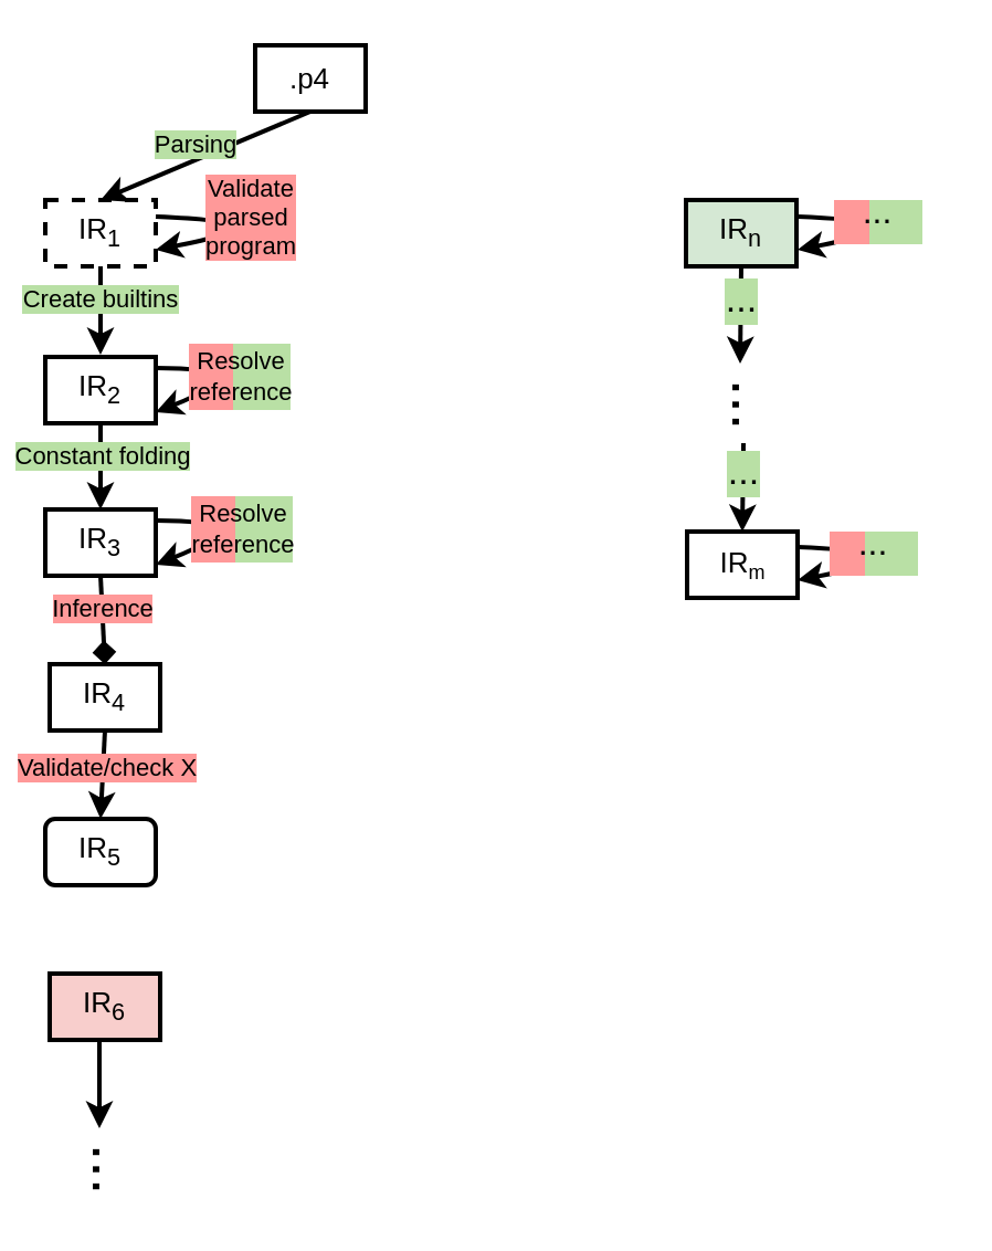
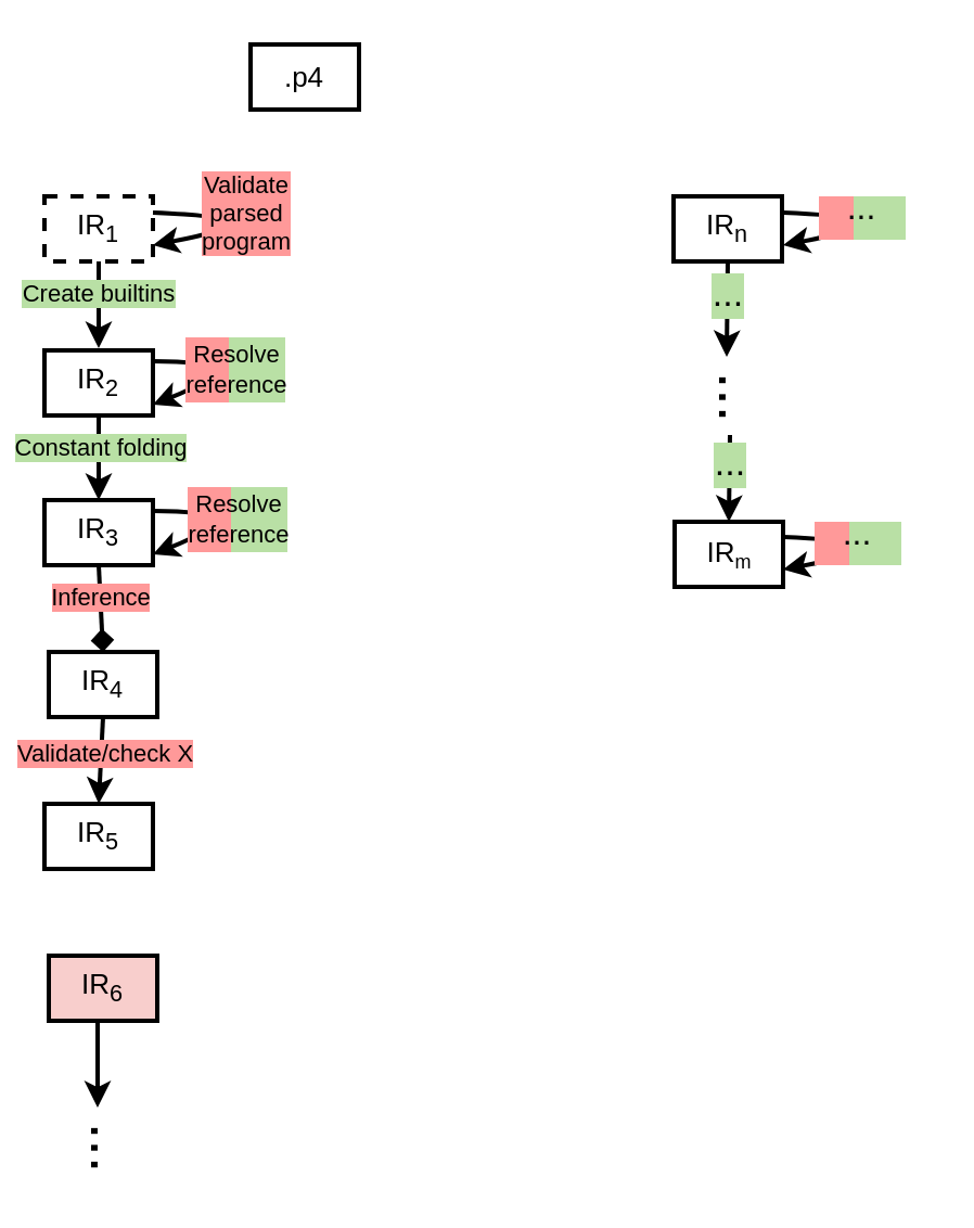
  <mxCell id="0" />
  <mxCell id="1" parent="0" />
  <mxCell id="2" value="" style="endArrow=classic;html=1;strokeWidth=2;exitX=1;exitY=0.25;exitDx=0;exitDy=0;curved=1;entryX=1;entryY=0.75;entryDx=0;entryDy=0;elbow=vertical;" edge="1" parent="1"><mxGeometry width="50" height="50" relative="1" as="geometry"><mxPoint x="70" y="235" as="sourcePoint" /><mxPoint x="70" y="255" as="targetPoint" /><Array as="points"><mxPoint x="120" y="235" /></Array></mxGeometry></mxCell>
  <mxCell id="3" value="" style="endArrow=classic;html=1;strokeWidth=2;exitX=1;exitY=0.25;exitDx=0;exitDy=0;curved=1;entryX=1;entryY=0.75;entryDx=0;entryDy=0;elbow=vertical;" edge="1" parent="1"><mxGeometry width="50" height="50" relative="1" as="geometry"><mxPoint x="70" y="166" as="sourcePoint" /><mxPoint x="70" y="186" as="targetPoint" /><Array as="points"><mxPoint x="120" y="166" /></Array></mxGeometry></mxCell>
  <mxCell id="4" value="&lt;font style=&quot;font-size: 13px;&quot;&gt;.p4&lt;/font&gt;" style="rounded=0;whiteSpace=wrap;html=1;strokeWidth=2;" vertex="1" parent="1"><mxGeometry x="115" y="20" width="50" height="30" as="geometry" /></mxCell>
  <mxCell id="5" value="&lt;font style=&quot;font-size: 13px;&quot;&gt;IR&lt;sub&gt;1&lt;/sub&gt;&lt;/font&gt;" style="rounded=0;whiteSpace=wrap;html=1;strokeWidth=2;dashed=1;" vertex="1" parent="1"><mxGeometry x="20" y="90" width="50" height="30" as="geometry" /></mxCell>
  <mxCell id="6" value="&lt;font style=&quot;font-size: 13px;&quot;&gt;IR&lt;sub&gt;2&lt;/sub&gt;&lt;/font&gt;" style="rounded=0;whiteSpace=wrap;html=1;strokeWidth=2;" vertex="1" parent="1"><mxGeometry x="20" y="161" width="50" height="30" as="geometry" /></mxCell>
  <mxCell id="7" value="&lt;font style=&quot;font-size: 13px;&quot;&gt;IR&lt;sub&gt;3&lt;/sub&gt;&lt;/font&gt;" style="rounded=0;whiteSpace=wrap;html=1;strokeWidth=2;" vertex="1" parent="1"><mxGeometry x="20" y="230" width="50" height="30" as="geometry" /></mxCell>
  <mxCell id="8" value="&lt;font style=&quot;font-size: 13px;&quot;&gt;IR&lt;sub&gt;4&lt;/sub&gt;&lt;/font&gt;" style="rounded=0;whiteSpace=wrap;html=1;strokeWidth=2;" vertex="1" parent="1"><mxGeometry x="22" y="300" width="50" height="30" as="geometry" /></mxCell>
- <mxCell id="9" value="&lt;span style=&quot;font-size: 13px;&quot;&gt;IR&lt;sub&gt;5&lt;/sub&gt;&lt;/span&gt;" style="whiteSpace=wrap;html=1;strokeWidth=2;rounded=1;" vertex="1" parent="1"><mxGeometry x="20" y="370" width="50" height="30" as="geometry" /></mxCell>
+ <mxCell id="9" value="&lt;span style=&quot;font-size: 13px;&quot;&gt;IR&lt;sub&gt;5&lt;/sub&gt;&lt;/span&gt;" style="rounded=0;whiteSpace=wrap;html=1;strokeWidth=2;" vertex="1" parent="1"><mxGeometry x="20" y="370" width="50" height="30" as="geometry" /></mxCell>
  <mxCell id="10" value="&lt;span style=&quot;font-size: 13px;&quot;&gt;IR&lt;sub&gt;6&lt;/sub&gt;&lt;/span&gt;" style="rounded=0;whiteSpace=wrap;html=1;strokeWidth=2;fillColor=#f8cecc;" vertex="1" parent="1"><mxGeometry x="22" y="440" width="50" height="30" as="geometry" /></mxCell>
- <mxCell id="11" value="" style="endArrow=classic;html=1;rounded=0;strokeWidth=2;exitX=0.5;exitY=1;exitDx=0;exitDy=0;entryX=0.5;entryY=0;entryDx=0;entryDy=0;" edge="1" parent="1" source="4" target="5"><mxGeometry width="50" height="50" relative="1" as="geometry"><mxPoint x="195" y="310" as="sourcePoint" /><mxPoint x="245" y="260" as="targetPoint" /></mxGeometry></mxCell>
- <mxCell id="12" value="&lt;font style=&quot;font-size: 11px;&quot;&gt;Parsing&lt;/font&gt;" style="edgeLabel;html=1;align=center;verticalAlign=middle;resizable=0;points=[];labelBackgroundColor=#B9E0A5;" vertex="1" connectable="0" parent="11"><mxGeometry x="0.1" relative="1" as="geometry"><mxPoint y="-8" as="offset" /></mxGeometry></mxCell>
  <mxCell id="13" value="" style="endArrow=classic;html=1;strokeWidth=2;exitX=1;exitY=0.25;exitDx=0;exitDy=0;curved=1;entryX=1;entryY=0.75;entryDx=0;entryDy=0;elbow=vertical;" edge="1" parent="1" source="5" target="5"><mxGeometry width="50" height="50" relative="1" as="geometry"><mxPoint x="205" y="320" as="sourcePoint" /><mxPoint x="125" y="120" as="targetPoint" /><Array as="points"><mxPoint x="135" y="100" /></Array></mxGeometry></mxCell>
  <mxCell id="14" value="Validate &lt;br&gt;parsed &lt;br&gt;program" style="edgeLabel;html=1;align=center;verticalAlign=middle;resizable=0;points=[];labelBackgroundColor=#FF9999;" vertex="1" connectable="0" parent="13"><mxGeometry x="-0.711" relative="1" as="geometry"><mxPoint x="24" y="-1" as="offset" /></mxGeometry></mxCell>
  <mxCell id="15" value="" style="endArrow=classic;html=1;rounded=0;strokeWidth=2;exitX=0.5;exitY=1;exitDx=0;exitDy=0;" edge="1" parent="1" source="5"><mxGeometry width="50" height="50" relative="1" as="geometry"><mxPoint x="215" y="330" as="sourcePoint" /><mxPoint x="45" y="160" as="targetPoint" /></mxGeometry></mxCell>
  <mxCell id="16" value="&lt;font style=&quot;font-size: 11px;&quot;&gt;Create builtins&lt;/font&gt;" style="edgeLabel;html=1;align=center;verticalAlign=middle;resizable=0;points=[];labelBackgroundColor=#B9E0A5;" vertex="1" connectable="0" parent="15"><mxGeometry x="-0.3" y="-1" relative="1" as="geometry"><mxPoint as="offset" /></mxGeometry></mxCell>
  <mxCell id="17" value="" style="endArrow=classic;html=1;rounded=0;strokeWidth=2;exitX=0.5;exitY=1;exitDx=0;exitDy=0;" edge="1" parent="1" source="6" target="7"><mxGeometry width="50" height="50" relative="1" as="geometry"><mxPoint x="225" y="340" as="sourcePoint" /><mxPoint x="275" y="290" as="targetPoint" /></mxGeometry></mxCell>
  <mxCell id="18" value="Constant folding" style="edgeLabel;html=1;align=center;verticalAlign=middle;resizable=0;points=[];labelBackgroundColor=#B9E0A5;" vertex="1" connectable="0" parent="17"><mxGeometry x="-0.125" relative="1" as="geometry"><mxPoint y="-3" as="offset" /></mxGeometry></mxCell>
  <mxCell id="19" value="" style="endArrow=diamond;html=1;rounded=0;strokeWidth=2;exitX=0.5;exitY=1;exitDx=0;exitDy=0;entryX=0.5;entryY=0;entryDx=0;entryDy=0;" edge="1" parent="1" source="7" target="8"><mxGeometry width="50" height="50" relative="1" as="geometry"><mxPoint x="235" y="350" as="sourcePoint" /><mxPoint x="285" y="300" as="targetPoint" /></mxGeometry></mxCell>
  <mxCell id="20" value="Inference" style="edgeLabel;html=1;align=center;verticalAlign=middle;resizable=0;points=[];labelBackgroundColor=#FF9999;" vertex="1" connectable="0" parent="19"><mxGeometry x="-0.15" relative="1" as="geometry"><mxPoint y="-2" as="offset" /></mxGeometry></mxCell>
  <mxCell id="21" value="" style="endArrow=classic;html=1;rounded=0;strokeWidth=2;exitX=0.5;exitY=1;exitDx=0;exitDy=0;entryX=0.5;entryY=0;entryDx=0;entryDy=0;" edge="1" parent="1" source="8" target="9"><mxGeometry width="50" height="50" relative="1" as="geometry"><mxPoint x="245" y="360" as="sourcePoint" /><mxPoint x="295" y="310" as="targetPoint" /></mxGeometry></mxCell>
  <mxCell id="22" value="Validate/check X" style="edgeLabel;html=1;align=center;verticalAlign=middle;resizable=0;points=[];labelBackgroundColor=#FF9999;" vertex="1" connectable="0" parent="21"><mxGeometry x="-0.05" y="1" relative="1" as="geometry"><mxPoint y="-3" as="offset" /></mxGeometry></mxCell>
  <mxCell id="23" value="" style="group" vertex="1" connectable="0" parent="1"><mxGeometry x="80" y="224" width="60" height="30" as="geometry" /></mxCell>
  <mxCell id="24" value="" style="rounded=0;whiteSpace=wrap;html=1;fillColor=#FF9999;strokeColor=none;" vertex="1" parent="23"><mxGeometry x="6" width="20" height="30" as="geometry" /></mxCell>
  <mxCell id="25" value="" style="rounded=0;whiteSpace=wrap;html=1;fillColor=#B9E0A5;strokeColor=none;" vertex="1" parent="23"><mxGeometry x="26" width="26" height="30" as="geometry" /></mxCell>
  <mxCell id="26" value="Resolve reference" style="text;html=1;strokeColor=none;fillColor=none;align=center;verticalAlign=middle;whiteSpace=wrap;rounded=0;fontSize=11;" vertex="1" parent="23"><mxGeometry width="60" height="30" as="geometry" /></mxCell>
  <mxCell id="27" value="" style="endArrow=classic;html=1;rounded=0;strokeWidth=2;exitX=0.5;exitY=1;exitDx=0;exitDy=0;entryX=0.5;entryY=0;entryDx=0;entryDy=0;" edge="1" parent="1"><mxGeometry width="50" height="50" relative="1" as="geometry"><mxPoint x="44.5" y="470" as="sourcePoint" /><mxPoint x="44.5" y="510" as="targetPoint" /></mxGeometry></mxCell>
  <mxCell id="28" value="&lt;font style=&quot;font-size: 28px;&quot;&gt;...&lt;/font&gt;" style="text;html=1;strokeColor=none;fillColor=none;align=center;verticalAlign=middle;whiteSpace=wrap;rounded=0;rotation=90;" vertex="1" parent="1"><mxGeometry x="22" y="514" width="60" height="30" as="geometry" /></mxCell>
  <mxCell id="29" value="" style="group" vertex="1" connectable="0" parent="1"><mxGeometry x="79" y="155" width="60" height="30" as="geometry" /></mxCell>
  <mxCell id="30" value="" style="rounded=0;whiteSpace=wrap;html=1;fillColor=#FF9999;strokeColor=none;" vertex="1" parent="29"><mxGeometry x="6" width="20" height="30" as="geometry" /></mxCell>
  <mxCell id="31" value="" style="rounded=0;whiteSpace=wrap;html=1;fillColor=#B9E0A5;strokeColor=none;" vertex="1" parent="29"><mxGeometry x="26" width="26" height="30" as="geometry" /></mxCell>
  <mxCell id="32" value="Resolve reference" style="text;html=1;strokeColor=none;fillColor=none;align=center;verticalAlign=middle;whiteSpace=wrap;rounded=0;fontSize=11;" vertex="1" parent="29"><mxGeometry width="60" height="30" as="geometry" /></mxCell>
- <mxCell id="33" value="&lt;font style=&quot;font-size: 13px;&quot;&gt;IR&lt;sub&gt;n&lt;/sub&gt;&lt;/font&gt;" style="rounded=0;whiteSpace=wrap;html=1;strokeWidth=2;fillColor=#d5e8d4;" vertex="1" parent="1"><mxGeometry x="310" y="90" width="50" height="30" as="geometry" /></mxCell>
+ <mxCell id="33" value="&lt;font style=&quot;font-size: 13px;&quot;&gt;IR&lt;sub&gt;n&lt;/sub&gt;&lt;/font&gt;" style="rounded=0;whiteSpace=wrap;html=1;strokeWidth=2;" vertex="1" parent="1"><mxGeometry x="310" y="90" width="50" height="30" as="geometry" /></mxCell>
  <mxCell id="34" value="&lt;font style=&quot;font-size: 13px;&quot;&gt;IR&lt;/font&gt;&lt;font style=&quot;font-size: 10.833px;&quot;&gt;&lt;sub&gt;m&lt;/sub&gt;&lt;/font&gt;" style="rounded=0;whiteSpace=wrap;html=1;strokeWidth=2;" vertex="1" parent="1"><mxGeometry x="310.5" y="240" width="50" height="30" as="geometry" /></mxCell>
  <mxCell id="35" value="" style="endArrow=classic;html=1;rounded=0;strokeWidth=2;exitX=0.5;exitY=1;exitDx=0;exitDy=0;entryX=0;entryY=0.75;entryDx=0;entryDy=0;" edge="1" parent="1" source="33" target="38"><mxGeometry width="50" height="50" relative="1" as="geometry"><mxPoint x="485" y="380" as="sourcePoint" /><mxPoint x="335" y="150" as="targetPoint" /></mxGeometry></mxCell>
  <mxCell id="36" value="&lt;font style=&quot;font-size: 17px;&quot;&gt;...&lt;/font&gt;" style="edgeLabel;html=1;align=center;verticalAlign=middle;resizable=0;points=[];labelBackgroundColor=#B9E0A5;" vertex="1" connectable="0" parent="35"><mxGeometry x="0.1" relative="1" as="geometry"><mxPoint y="-8" as="offset" /></mxGeometry></mxCell>
  <mxCell id="37" value="" style="endArrow=classic;html=1;strokeWidth=2;exitX=1;exitY=0.25;exitDx=0;exitDy=0;curved=1;entryX=1;entryY=0.75;entryDx=0;entryDy=0;elbow=vertical;" edge="1" parent="1"><mxGeometry width="50" height="50" relative="1" as="geometry"><mxPoint x="360.5" y="97.5" as="sourcePoint" /><mxPoint x="360.5" y="112.5" as="targetPoint" /><Array as="points"><mxPoint x="425.5" y="100" /></Array></mxGeometry></mxCell>
  <mxCell id="38" value="&lt;font style=&quot;font-size: 28px;&quot;&gt;...&lt;/font&gt;" style="text;html=1;strokeColor=none;fillColor=none;align=center;verticalAlign=middle;whiteSpace=wrap;rounded=0;rotation=90;" vertex="1" parent="1"><mxGeometry x="323.5" y="167.5" width="37" height="30" as="geometry" /></mxCell>
  <mxCell id="39" value="" style="endArrow=classic;html=1;rounded=0;strokeWidth=2;entryX=0.5;entryY=0;entryDx=0;entryDy=0;" edge="1" parent="1" target="34"><mxGeometry width="50" height="50" relative="1" as="geometry"><mxPoint x="336" y="200" as="sourcePoint" /><mxPoint x="335" y="240" as="targetPoint" /></mxGeometry></mxCell>
  <mxCell id="40" value="&lt;font style=&quot;font-size: 17px;&quot;&gt;...&lt;/font&gt;" style="edgeLabel;html=1;align=center;verticalAlign=middle;resizable=0;points=[];labelBackgroundColor=#B9E0A5;" vertex="1" connectable="0" parent="39"><mxGeometry x="0.1" relative="1" as="geometry"><mxPoint y="-8" as="offset" /></mxGeometry></mxCell>
  <mxCell id="41" value="" style="group" vertex="1" connectable="0" parent="1"><mxGeometry x="367" y="80" width="60" height="30" as="geometry" /></mxCell>
  <mxCell id="42" value="" style="rounded=0;whiteSpace=wrap;html=1;fillColor=#FF9999;strokeColor=none;" vertex="1" parent="41"><mxGeometry x="10" y="10" width="16" height="20" as="geometry" /></mxCell>
  <mxCell id="43" value="" style="rounded=0;whiteSpace=wrap;html=1;fillColor=#B9E0A5;strokeColor=none;" vertex="1" parent="41"><mxGeometry x="26" y="10" width="24" height="20" as="geometry" /></mxCell>
  <mxCell id="44" value="&lt;font style=&quot;font-size: 16px;&quot;&gt;...&lt;/font&gt;" style="text;html=1;strokeColor=none;fillColor=none;align=center;verticalAlign=middle;whiteSpace=wrap;rounded=0;fontSize=11;" vertex="1" parent="41"><mxGeometry width="60" height="30" as="geometry" /></mxCell>
  <mxCell id="45" value="" style="endArrow=classic;html=1;strokeWidth=2;exitX=1;exitY=0.25;exitDx=0;exitDy=0;curved=1;entryX=1;entryY=0.75;entryDx=0;entryDy=0;elbow=vertical;" edge="1" parent="1"><mxGeometry width="50" height="50" relative="1" as="geometry"><mxPoint x="360.5" y="247" as="sourcePoint" /><mxPoint x="360.5" y="262" as="targetPoint" /><Array as="points"><mxPoint x="425.5" y="249.5" /></Array></mxGeometry></mxCell>
  <mxCell id="46" value="" style="group" vertex="1" connectable="0" parent="1"><mxGeometry x="365" y="230" width="60" height="30" as="geometry" /></mxCell>
  <mxCell id="47" value="" style="rounded=0;whiteSpace=wrap;html=1;fillColor=#FF9999;strokeColor=none;" vertex="1" parent="46"><mxGeometry x="10" y="10" width="16" height="20" as="geometry" /></mxCell>
  <mxCell id="48" value="" style="rounded=0;whiteSpace=wrap;html=1;fillColor=#B9E0A5;strokeColor=none;" vertex="1" parent="46"><mxGeometry x="26" y="10" width="24" height="20" as="geometry" /></mxCell>
  <mxCell id="49" value="&lt;font style=&quot;font-size: 16px;&quot;&gt;...&lt;/font&gt;" style="text;html=1;strokeColor=none;fillColor=none;align=center;verticalAlign=middle;whiteSpace=wrap;rounded=0;fontSize=11;" vertex="1" parent="46"><mxGeometry width="60" height="30" as="geometry" /></mxCell>
